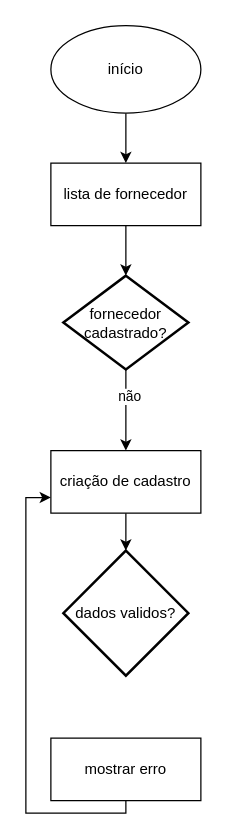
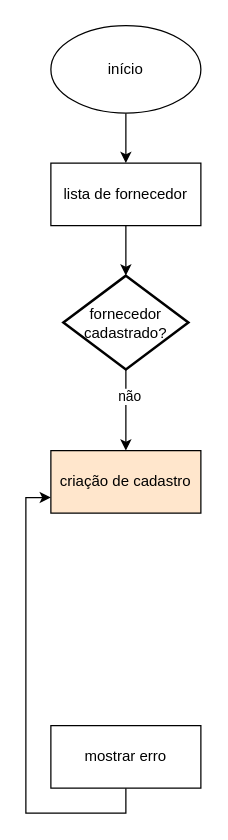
  <mxCell id="0" />
  <mxCell id="1" parent="0" />
  <mxCell id="2" value="" style="edgeStyle=orthogonalEdgeStyle;rounded=0;orthogonalLoop=1;jettySize=auto;html=1;" edge="1" parent="1" source="3" target="5"><mxGeometry relative="1" as="geometry" /></mxCell>
  <mxCell id="3" value="início" style="ellipse;whiteSpace=wrap;html=1;" vertex="1" parent="1"><mxGeometry x="40" y="20" width="120" height="70" as="geometry" /></mxCell>
  <mxCell id="4" value="" style="edgeStyle=orthogonalEdgeStyle;rounded=0;orthogonalLoop=1;jettySize=auto;html=1;" edge="1" parent="1" source="5" target="8"><mxGeometry relative="1" as="geometry" /></mxCell>
  <mxCell id="5" value="lista de fornecedor" style="rounded=0;whiteSpace=wrap;html=1;" vertex="1" parent="1"><mxGeometry x="40" y="130" width="120" height="50" as="geometry" /></mxCell>
  <mxCell id="6" value="" style="edgeStyle=orthogonalEdgeStyle;rounded=0;orthogonalLoop=1;jettySize=auto;html=1;" edge="1" parent="1" source="8" target="10"><mxGeometry relative="1" as="geometry" /></mxCell>
  <mxCell id="7" value="não" style="edgeLabel;html=1;align=center;verticalAlign=middle;resizable=0;points=[];" vertex="1" connectable="0" parent="6"><mxGeometry x="-0.35" y="2" relative="1" as="geometry"><mxPoint as="offset" /></mxGeometry></mxCell>
  <mxCell id="8" value="fornecedor cadastrado?" style="strokeWidth=2;html=1;shape=mxgraph.flowchart.decision;whiteSpace=wrap;" vertex="1" parent="1"><mxGeometry x="50" y="220" width="100" height="75" as="geometry" /></mxCell>
- <mxCell id="9" value="" style="edgeStyle=orthogonalEdgeStyle;rounded=0;orthogonalLoop=1;jettySize=auto;html=1;" edge="1" parent="1" source="10" target="11"><mxGeometry relative="1" as="geometry" /></mxCell>
- <mxCell id="10" value="criação de cadastro" style="rounded=0;whiteSpace=wrap;html=1;" vertex="1" parent="1"><mxGeometry x="40" y="360" width="120" height="50" as="geometry" /></mxCell>
- <mxCell id="11" value="dados validos?" style="strokeWidth=2;html=1;shape=mxgraph.flowchart.decision;whiteSpace=wrap;" vertex="1" parent="1"><mxGeometry x="50" y="440" width="100" height="100" as="geometry" /></mxCell>
+ <mxCell id="10" value="criação de cadastro" style="rounded=0;whiteSpace=wrap;html=1;fillColor=#ffe6cc;" vertex="1" parent="1"><mxGeometry x="40" y="360" width="120" height="50" as="geometry" /></mxCell>
  <mxCell id="12" style="edgeStyle=orthogonalEdgeStyle;rounded=0;orthogonalLoop=1;jettySize=auto;html=1;entryX=0;entryY=0.75;entryDx=0;entryDy=0;" edge="1" parent="1" source="13" target="10"><mxGeometry relative="1" as="geometry"><Array as="points"><mxPoint x="100" y="650" /><mxPoint x="20" y="650" /><mxPoint x="20" y="398" /></Array></mxGeometry></mxCell>
- <mxCell id="13" value="mostrar erro" style="rounded=0;whiteSpace=wrap;html=1;" vertex="1" parent="1"><mxGeometry x="40" y="590" width="120" height="50" as="geometry" /></mxCell>
+ <mxCell id="13" value="mostrar erro" style="rounded=0;whiteSpace=wrap;html=1;" vertex="1" parent="1"><mxGeometry x="40" y="580" width="120" height="50" as="geometry" /></mxCell>
